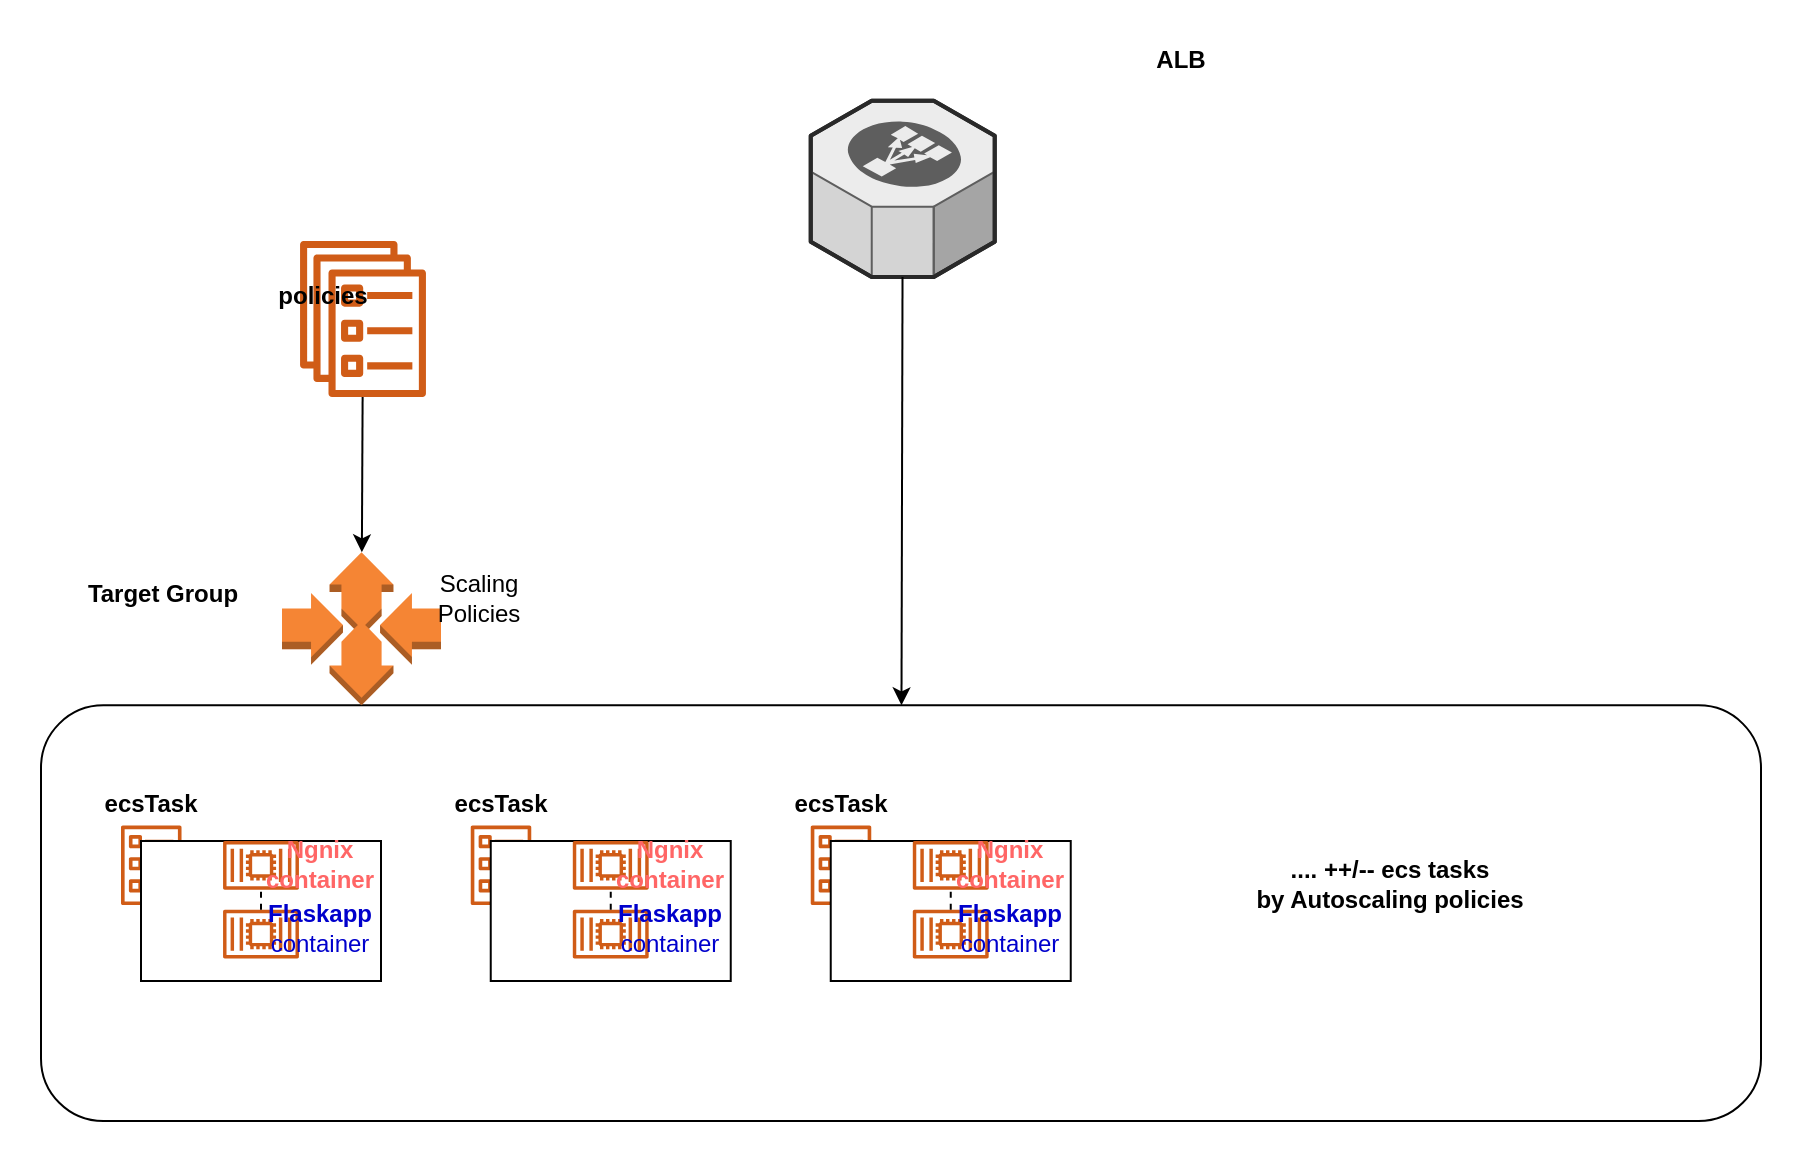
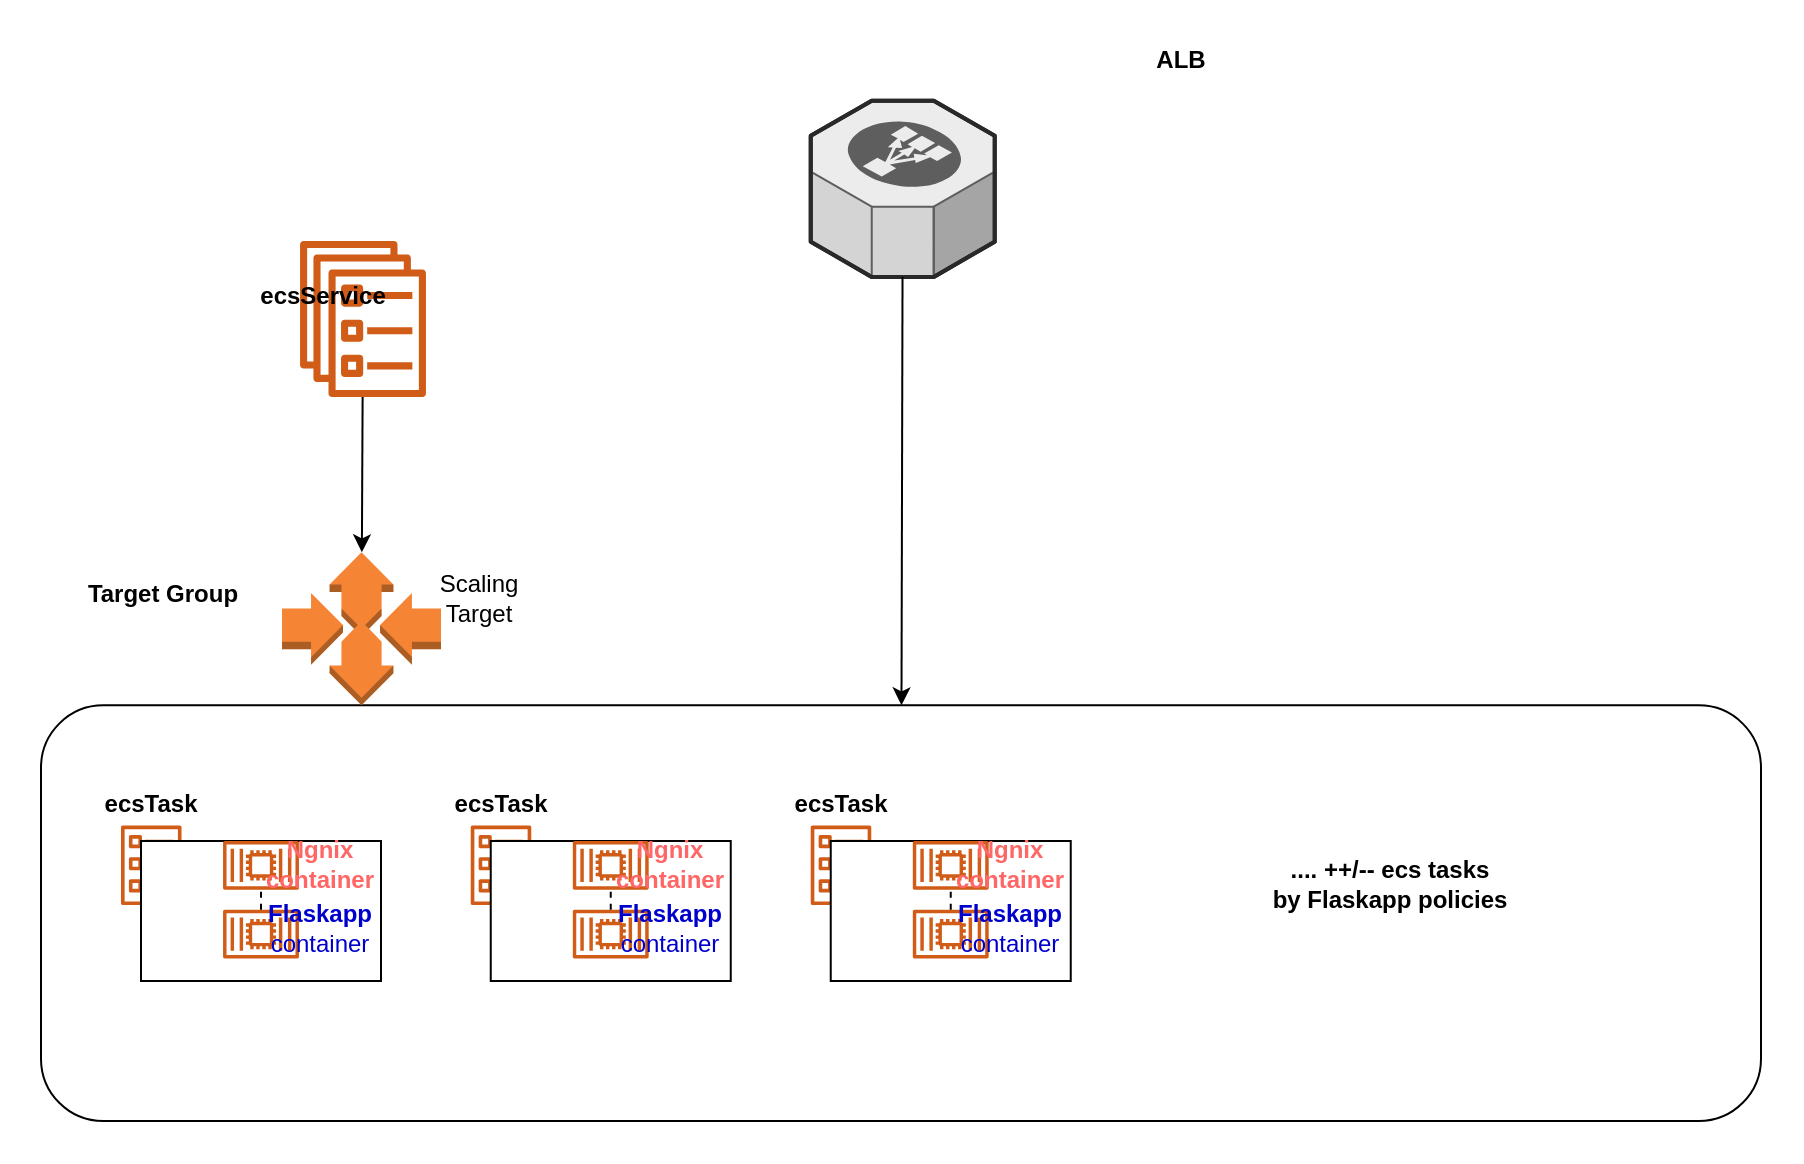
  <mxCell id="0" />
  <mxCell id="1" parent="0" />
  <mxCell id="2" value="" style="rounded=1;whiteSpace=wrap;html=1;" vertex="1" parent="1"><mxGeometry x="20" y="352.18" width="860" height="207.82" as="geometry" /></mxCell>
  <mxCell id="3" value="" style="outlineConnect=0;fontColor=#232F3E;gradientColor=none;fillColor=#D05C17;strokeColor=none;dashed=0;verticalLabelPosition=bottom;verticalAlign=top;align=center;html=1;fontSize=12;fontStyle=0;aspect=fixed;pointerEvents=1;shape=mxgraph.aws4.ecs_task;" vertex="1" parent="1"><mxGeometry x="60" y="412.18" width="30.26" height="40" as="geometry" /></mxCell>
  <mxCell id="4" value="" style="rounded=0;whiteSpace=wrap;html=1;" vertex="1" parent="1"><mxGeometry x="70" y="420" width="120" height="70" as="geometry" /></mxCell>
  <mxCell id="5" value="" style="outlineConnect=0;fontColor=#232F3E;gradientColor=none;fillColor=#D05C17;strokeColor=none;dashed=0;verticalLabelPosition=bottom;verticalAlign=top;align=center;html=1;fontSize=12;fontStyle=0;aspect=fixed;pointerEvents=1;shape=mxgraph.aws4.container_2;" vertex="1" parent="1"><mxGeometry x="111" y="420" width="38" height="24.36" as="geometry" /></mxCell>
  <mxCell id="6" value="" style="outlineConnect=0;fontColor=#232F3E;gradientColor=none;fillColor=#D05C17;strokeColor=none;dashed=0;verticalLabelPosition=bottom;verticalAlign=top;align=center;html=1;fontSize=12;fontStyle=0;aspect=fixed;pointerEvents=1;shape=mxgraph.aws4.container_2;" vertex="1" parent="1"><mxGeometry x="111" y="454.36" width="38" height="24.36" as="geometry" /></mxCell>
  <mxCell id="7" value="&lt;b&gt;ecsTask&lt;/b&gt;" style="text;html=1;align=center;verticalAlign=middle;resizable=0;points=[];autosize=1;" vertex="1" parent="1"><mxGeometry x="45.13" y="392.18" width="60" height="20" as="geometry" /></mxCell>
  <mxCell id="8" value="&lt;b&gt;&lt;font color=&quot;#ff6666&quot;&gt;Ngnix&lt;br&gt;container&lt;/font&gt;&lt;/b&gt;" style="text;html=1;strokeColor=none;fillColor=none;align=center;verticalAlign=middle;whiteSpace=wrap;rounded=0;" vertex="1" parent="1"><mxGeometry x="140" y="422.18" width="40" height="20" as="geometry" /></mxCell>
  <mxCell id="9" value="&lt;font color=&quot;#0000cc&quot;&gt;&lt;b&gt;Flaskapp&lt;br&gt;&lt;/b&gt;container&lt;/font&gt;" style="text;html=1;strokeColor=none;fillColor=none;align=center;verticalAlign=middle;whiteSpace=wrap;rounded=0;" vertex="1" parent="1"><mxGeometry x="140" y="454.36" width="40" height="20" as="geometry" /></mxCell>
  <mxCell id="10" value="" style="outlineConnect=0;fontColor=#232F3E;gradientColor=none;fillColor=#D05C17;strokeColor=none;dashed=0;verticalLabelPosition=bottom;verticalAlign=top;align=center;html=1;fontSize=12;fontStyle=0;aspect=fixed;pointerEvents=1;shape=mxgraph.aws4.ecs_task;" vertex="1" parent="1"><mxGeometry x="234.87" y="412.18" width="30.26" height="40" as="geometry" /></mxCell>
  <mxCell id="11" value="" style="rounded=0;whiteSpace=wrap;html=1;" vertex="1" parent="1"><mxGeometry x="244.87" y="420" width="120" height="70" as="geometry" /></mxCell>
  <mxCell id="12" value="" style="outlineConnect=0;fontColor=#232F3E;gradientColor=none;fillColor=#D05C17;strokeColor=none;dashed=0;verticalLabelPosition=bottom;verticalAlign=top;align=center;html=1;fontSize=12;fontStyle=0;aspect=fixed;pointerEvents=1;shape=mxgraph.aws4.container_2;" vertex="1" parent="1"><mxGeometry x="285.87" y="420" width="38" height="24.36" as="geometry" /></mxCell>
  <mxCell id="13" value="" style="outlineConnect=0;fontColor=#232F3E;gradientColor=none;fillColor=#D05C17;strokeColor=none;dashed=0;verticalLabelPosition=bottom;verticalAlign=top;align=center;html=1;fontSize=12;fontStyle=0;aspect=fixed;pointerEvents=1;shape=mxgraph.aws4.container_2;" vertex="1" parent="1"><mxGeometry x="285.87" y="454.36" width="38" height="24.36" as="geometry" /></mxCell>
  <mxCell id="14" value="&lt;b&gt;ecsTask&lt;/b&gt;" style="text;html=1;align=center;verticalAlign=middle;resizable=0;points=[];autosize=1;" vertex="1" parent="1"><mxGeometry x="220" y="392.18" width="60" height="20" as="geometry" /></mxCell>
  <mxCell id="15" value="&lt;b&gt;&lt;font color=&quot;#ff6666&quot;&gt;Ngnix&lt;br&gt;container&lt;/font&gt;&lt;/b&gt;" style="text;html=1;strokeColor=none;fillColor=none;align=center;verticalAlign=middle;whiteSpace=wrap;rounded=0;" vertex="1" parent="1"><mxGeometry x="314.87" y="422.18" width="40" height="20" as="geometry" /></mxCell>
  <mxCell id="16" value="&lt;font color=&quot;#0000cc&quot;&gt;&lt;b&gt;Flaskapp&lt;br&gt;&lt;/b&gt;container&lt;/font&gt;" style="text;html=1;strokeColor=none;fillColor=none;align=center;verticalAlign=middle;whiteSpace=wrap;rounded=0;" vertex="1" parent="1"><mxGeometry x="314.87" y="454.36" width="40" height="20" as="geometry" /></mxCell>
  <mxCell id="17" value="" style="outlineConnect=0;fontColor=#232F3E;gradientColor=none;fillColor=#D05C17;strokeColor=none;dashed=0;verticalLabelPosition=bottom;verticalAlign=top;align=center;html=1;fontSize=12;fontStyle=0;aspect=fixed;pointerEvents=1;shape=mxgraph.aws4.ecs_task;" vertex="1" parent="1"><mxGeometry x="404.87" y="412.18" width="30.26" height="40" as="geometry" /></mxCell>
  <mxCell id="18" value="" style="rounded=0;whiteSpace=wrap;html=1;" vertex="1" parent="1"><mxGeometry x="414.87" y="420" width="120" height="70" as="geometry" /></mxCell>
  <mxCell id="19" value="" style="outlineConnect=0;fontColor=#232F3E;gradientColor=none;fillColor=#D05C17;strokeColor=none;dashed=0;verticalLabelPosition=bottom;verticalAlign=top;align=center;html=1;fontSize=12;fontStyle=0;aspect=fixed;pointerEvents=1;shape=mxgraph.aws4.container_2;" vertex="1" parent="1"><mxGeometry x="455.87" y="420" width="38" height="24.36" as="geometry" /></mxCell>
  <mxCell id="20" value="" style="outlineConnect=0;fontColor=#232F3E;gradientColor=none;fillColor=#D05C17;strokeColor=none;dashed=0;verticalLabelPosition=bottom;verticalAlign=top;align=center;html=1;fontSize=12;fontStyle=0;aspect=fixed;pointerEvents=1;shape=mxgraph.aws4.container_2;" vertex="1" parent="1"><mxGeometry x="455.87" y="454.36" width="38" height="24.36" as="geometry" /></mxCell>
  <mxCell id="21" value="&lt;b&gt;ecsTask&lt;/b&gt;" style="text;html=1;align=center;verticalAlign=middle;resizable=0;points=[];autosize=1;" vertex="1" parent="1"><mxGeometry x="390" y="392.18" width="60" height="20" as="geometry" /></mxCell>
  <mxCell id="22" value="&lt;b&gt;&lt;font color=&quot;#ff6666&quot;&gt;Ngnix&lt;br&gt;container&lt;/font&gt;&lt;/b&gt;" style="text;html=1;strokeColor=none;fillColor=none;align=center;verticalAlign=middle;whiteSpace=wrap;rounded=0;" vertex="1" parent="1"><mxGeometry x="484.87" y="422.18" width="40" height="20" as="geometry" /></mxCell>
  <mxCell id="23" value="&lt;font color=&quot;#0000cc&quot;&gt;&lt;b&gt;Flaskapp&lt;br&gt;&lt;/b&gt;container&lt;/font&gt;" style="text;html=1;strokeColor=none;fillColor=none;align=center;verticalAlign=middle;whiteSpace=wrap;rounded=0;" vertex="1" parent="1"><mxGeometry x="484.87" y="454.36" width="40" height="20" as="geometry" /></mxCell>
  <mxCell id="24" value="" style="verticalLabelPosition=bottom;html=1;verticalAlign=top;strokeWidth=1;align=center;outlineConnect=0;dashed=0;outlineConnect=0;shape=mxgraph.aws3d.elasticLoadBalancing;fillColor=#ECECEC;strokeColor=#5E5E5E;aspect=fixed;" vertex="1" parent="1"><mxGeometry x="404.87" y="49.83" width="92" height="88.17" as="geometry" /></mxCell>
  <mxCell id="25" value="" style="outlineConnect=0;dashed=0;verticalLabelPosition=bottom;verticalAlign=top;align=center;html=1;shape=mxgraph.aws3.auto_scaling;fillColor=#F58534;gradientColor=none;" vertex="1" parent="1"><mxGeometry x="140.5" y="275.68" width="79.5" height="76.5" as="geometry" /></mxCell>
  <mxCell id="26" value="" style="outlineConnect=0;fontColor=#232F3E;gradientColor=none;fillColor=#D05C17;strokeColor=none;dashed=0;verticalLabelPosition=bottom;verticalAlign=top;align=center;html=1;fontSize=12;fontStyle=0;aspect=fixed;pointerEvents=1;shape=mxgraph.aws4.ecs_service;" vertex="1" parent="1"><mxGeometry x="149" y="120" width="64" height="78" as="geometry" /></mxCell>
  <mxCell id="27" value="" style="endArrow=classic;html=1;" edge="1" parent="1" source="24" target="2"><mxGeometry width="50" height="50" relative="1" as="geometry"><mxPoint x="20" y="630" as="sourcePoint" /><mxPoint x="70" y="580" as="targetPoint" /></mxGeometry></mxCell>
- <mxCell id="28" value="&lt;b&gt;.... ++/-- ecs tasks&lt;br&gt;by Autoscaling policies&lt;br&gt;&lt;/b&gt;" style="text;html=1;strokeColor=none;fillColor=none;align=center;verticalAlign=middle;whiteSpace=wrap;rounded=0;" vertex="1" parent="1"><mxGeometry x="580" y="432" width="230" height="20" as="geometry" /></mxCell>
- <mxCell id="29" value="&lt;b&gt;policies&lt;/b&gt;" style="text;html=1;align=center;verticalAlign=middle;resizable=0;points=[];autosize=1;" vertex="1" parent="1"><mxGeometry x="121" y="138" width="80" height="20" as="geometry" /></mxCell>
+ <mxCell id="28" value="&lt;b&gt;.... ++/-- ecs tasks&lt;br&gt;by Flaskapp policies&lt;br&gt;&lt;/b&gt;" style="text;html=1;strokeColor=none;fillColor=none;align=center;verticalAlign=middle;whiteSpace=wrap;rounded=0;" vertex="1" parent="1"><mxGeometry x="580" y="432" width="230" height="20" as="geometry" /></mxCell>
+ <mxCell id="29" value="&lt;b&gt;ecsService&lt;/b&gt;" style="text;html=1;align=center;verticalAlign=middle;resizable=0;points=[];autosize=1;" vertex="1" parent="1"><mxGeometry x="121" y="138" width="80" height="20" as="geometry" /></mxCell>
  <mxCell id="30" value="&lt;b&gt;ALB&lt;/b&gt;" style="text;html=1;align=center;verticalAlign=middle;resizable=0;points=[];autosize=1;" vertex="1" parent="1"><mxGeometry x="570" y="20" width="40" height="20" as="geometry" /></mxCell>
  <mxCell id="31" value="" style="endArrow=none;dashed=1;html=1;" edge="1" parent="1" source="6" target="5"><mxGeometry width="50" height="50" relative="1" as="geometry"><mxPoint x="20" y="630" as="sourcePoint" /><mxPoint x="70" y="580" as="targetPoint" /></mxGeometry></mxCell>
  <mxCell id="32" value="" style="endArrow=none;dashed=1;html=1;" edge="1" parent="1" source="13" target="12"><mxGeometry width="50" height="50" relative="1" as="geometry"><mxPoint x="210" y="660" as="sourcePoint" /><mxPoint x="210" y="649.955" as="targetPoint" /></mxGeometry></mxCell>
  <mxCell id="33" value="" style="endArrow=none;dashed=1;html=1;" edge="1" parent="1" source="20" target="19"><mxGeometry width="50" height="50" relative="1" as="geometry"><mxPoint x="280" y="660" as="sourcePoint" /><mxPoint x="280" y="649.955" as="targetPoint" /></mxGeometry></mxCell>
  <mxCell id="34" value="" style="endArrow=classic;html=1;" edge="1" parent="1" source="26" target="25"><mxGeometry width="50" height="50" relative="1" as="geometry"><mxPoint x="20" y="630" as="sourcePoint" /><mxPoint x="70" y="580" as="targetPoint" /></mxGeometry></mxCell>
  <mxCell id="35" value="&lt;b&gt;Target Group&lt;/b&gt;" style="text;html=1;align=center;verticalAlign=middle;resizable=0;points=[];autosize=1;" vertex="1" parent="1"><mxGeometry x="36" y="287.18" width="90" height="20" as="geometry" /></mxCell>
- <mxCell id="36" value="Scaling&lt;br&gt;Policies" style="text;html=1;align=center;verticalAlign=middle;resizable=0;points=[];autosize=1;" vertex="1" parent="1"><mxGeometry x="209" y="284" width="60" height="30" as="geometry" /></mxCell>
+ <mxCell id="36" value="Scaling&lt;br&gt;Target" style="text;html=1;align=center;verticalAlign=middle;resizable=0;points=[];autosize=1;" vertex="1" parent="1"><mxGeometry x="209" y="284" width="60" height="30" as="geometry" /></mxCell>
